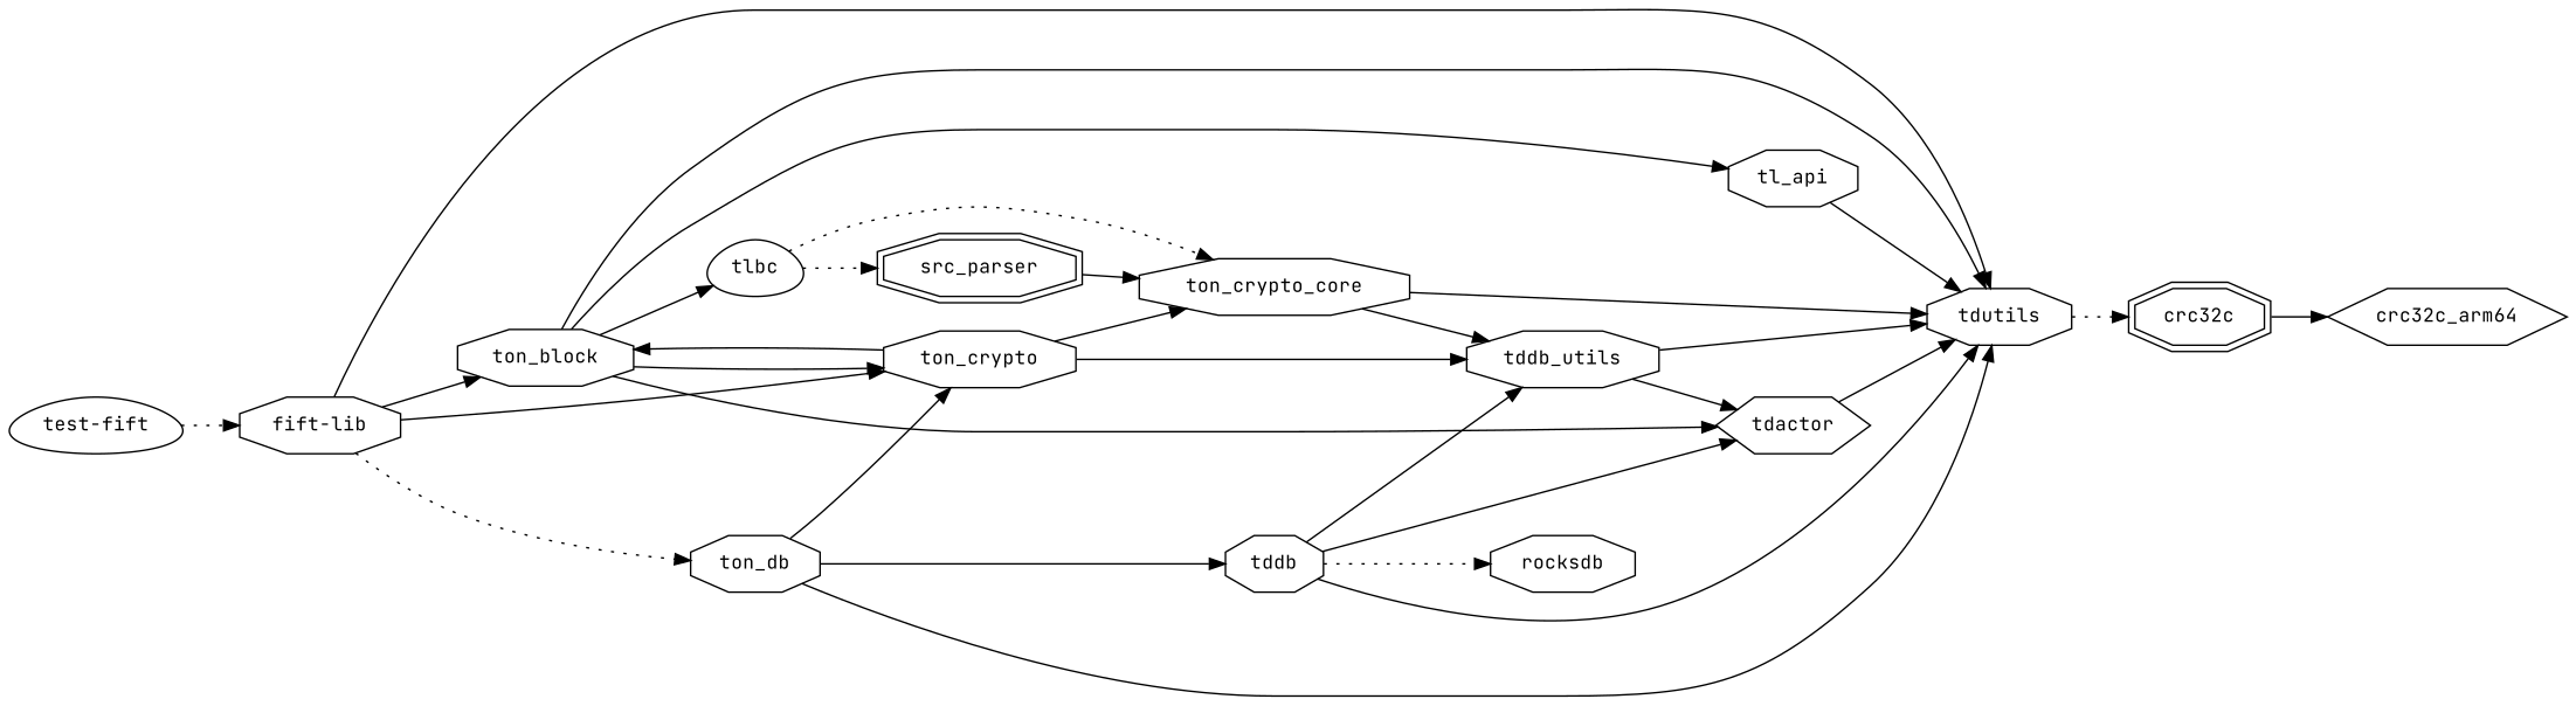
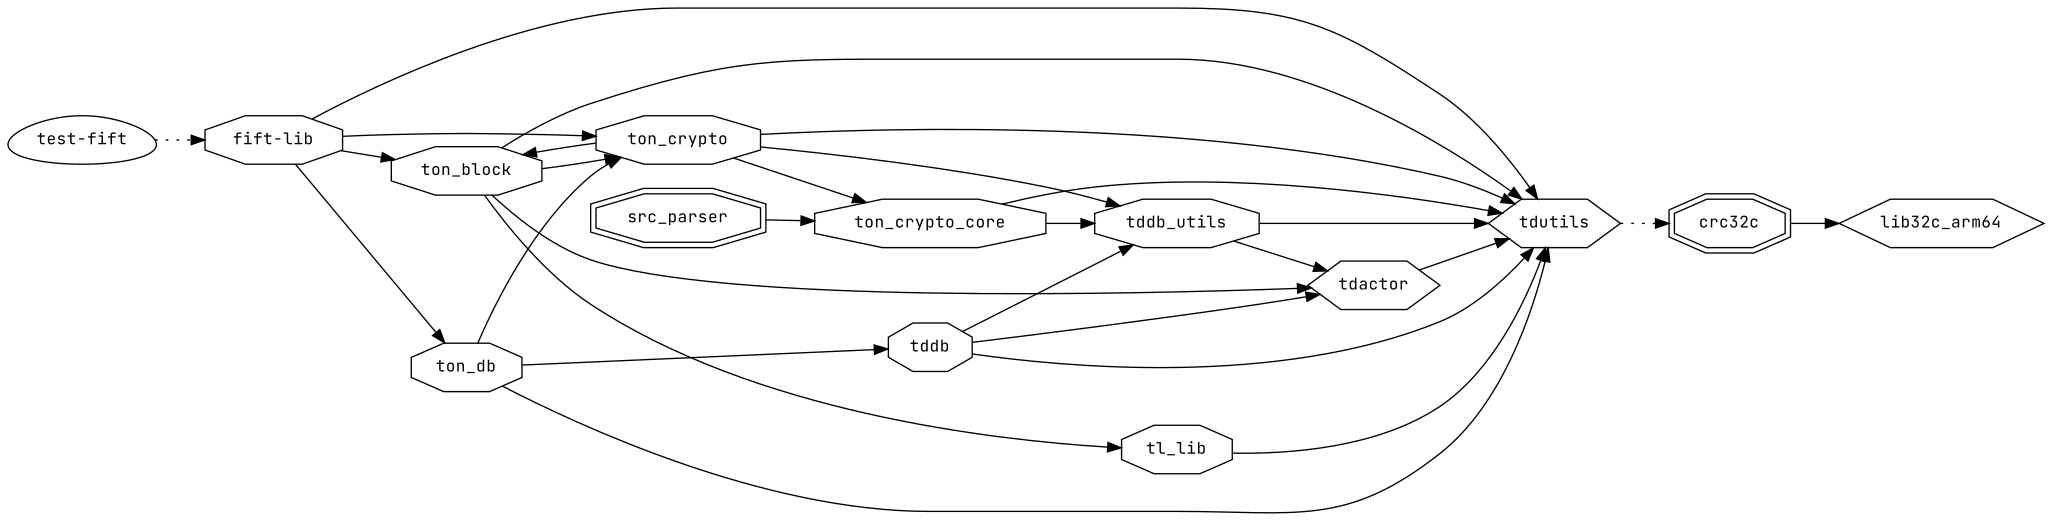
  digraph {
    fontname="JetBrains Mono"
    rankdir=LR
    node [fontname="JetBrains Mono" fontsize=12 shape=octagon]
    edge [fontname="JetBrains Mono"]
    n1 [label="test-fift" shape=egg]
    n2 [label="fift-lib"]
-   n3 [label=tdutils]
+   n3 [label=tdutils shape=hexagon]
    n4 [label=ton_block]
    n5 [label=ton_crypto]
    n6 [label=ton_db]
    n7 [label=crc32c shape=doubleoctagon]
    n8 [label=tdactor shape=hexagon]
-   n9 [label=tl_api]
-   n10 [label=tlbc shape=egg]
+   n9 [label=tl_lib]
    n11 [label=ton_crypto_core]
    n12 [label=tddb_utils]
    n13 [label=tddb]
-   n14 [label=crc32c_arm64 shape=hexagon]
+   n14 [label=lib32c_arm64 shape=hexagon]
    n15 [label=src_parser shape=doubleoctagon]
-   n16 [label=rocksdb]
    n1 -> n2 [style=dotted]
    n2 -> n3
    n2 -> n4
    n2 -> n5
-   n2 -> n6 [style=dotted]
+   n2 -> n6
    n3 -> n7 [style=dotted]
    n4 -> n3
    n4 -> n5
    n4 -> n8
    n4 -> n9
-   n4 -> n10
+   n5 -> n3
    n5 -> n4
    n5 -> n11
    n5 -> n12
    n6 -> n3
    n6 -> n5
    n6 -> n13
    n7 -> n14
    n8 -> n3
    n9 -> n3
-   n10 -> n11 [style=dotted]
-   n10 -> n15 [style=dotted]
    n11 -> n3
    n11 -> n12
    n12 -> n3
    n12 -> n8
    n13 -> n3
    n13 -> n8
    n13 -> n12
-   n13 -> n16 [style=dotted]
    n15 -> n11
  }
